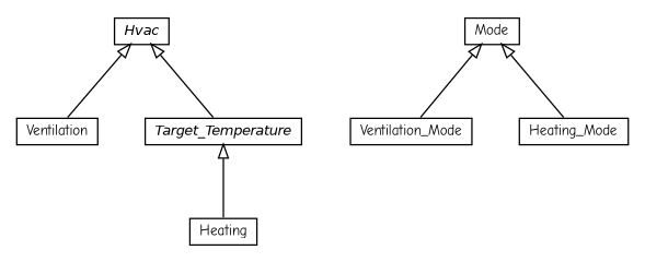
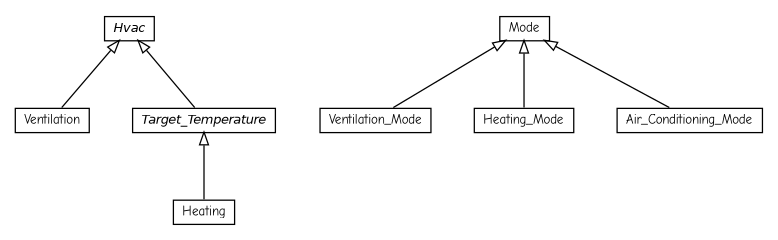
  digraph {
    fontname="Comic Neue"
    nodesep=0.25
    ranksep=0.5
    node [fontcolor=black fontname="Comic Neue" fontsize=10.0 shape=plaintext]
    edge [arrowtail=empty dir=back fontname="Comic Neue" fontsize=10 headport=p labelfontname=Helvetica labelfontsize=10 tailport=p]
    n1 [label=<<table title="org.universAAL.ontology.hvac.Ventilation" border="0" cellborder="1" cellspacing="0" cellpadding="2" port="p" href="./Ventilation.html"> 		<tr><td><table border="0" cellspacing="0" cellpadding="1"> <tr><td align="center" balign="center"> Ventilation </td></tr> 		</table></td></tr> 		</table>>]
    n2 [label=<<table title="org.universAAL.ontology.hvac.Ventilation_Mode" border="0" cellborder="1" cellspacing="0" cellpadding="2" port="p" href="./Ventilation_Mode.html"> 		<tr><td><table border="0" cellspacing="0" cellpadding="1"> <tr><td align="center" balign="center"> Ventilation_Mode </td></tr> 		</table></td></tr> 		</table>>]
    n3 [label=<<table title="org.universAAL.ontology.hvac.Heating_Mode" border="0" cellborder="1" cellspacing="0" cellpadding="2" port="p" href="./Heating_Mode.html"> 		<tr><td><table border="0" cellspacing="0" cellpadding="1"> <tr><td align="center" balign="center"> Heating_Mode </td></tr> 		</table></td></tr> 		</table>>]
    n4 [label=<<table title="org.universAAL.ontology.hvac.Heating" border="0" cellborder="1" cellspacing="0" cellpadding="2" port="p" href="./Heating.html"> 		<tr><td><table border="0" cellspacing="0" cellpadding="1"> <tr><td align="center" balign="center"> Heating </td></tr> 		</table></td></tr> 		</table>>]
    n5 [label=<<table title="org.universAAL.ontology.hvac.Mode" border="0" cellborder="1" cellspacing="0" cellpadding="2" port="p" href="./Mode.html"> 		<tr><td><table border="0" cellspacing="0" cellpadding="1"> <tr><td align="center" balign="center"> Mode </td></tr> 		</table></td></tr> 		</table>>]
+   n6 [label=<<table title="org.universAAL.ontology.hvac.Air_Conditioning_Mode" border="0" cellborder="1" cellspacing="0" cellpadding="2" port="p" href="./Air_Conditioning_Mode.html"> 		<tr><td><table border="0" cellspacing="0" cellpadding="1"> <tr><td align="center" balign="center"> Air_Conditioning_Mode </td></tr> 		</table></td></tr> 		</table>>]
    n7 [label=<<table title="org.universAAL.ontology.hvac.Hvac" border="0" cellborder="1" cellspacing="0" cellpadding="2" port="p" href="./Hvac.html"> 		<tr><td><table border="0" cellspacing="0" cellpadding="1"> <tr><td align="center" balign="center"><font face="Helvetica-Oblique"> Hvac </font></td></tr> 		</table></td></tr> 		</table>>]
    n8 [label=<<table title="org.universAAL.ontology.hvac.Target_Temperature" border="0" cellborder="1" cellspacing="0" cellpadding="2" port="p" href="./Target_Temperature.html"> 		<tr><td><table border="0" cellspacing="0" cellpadding="1"> <tr><td align="center" balign="center"><font face="Helvetica-Oblique"> Target_Temperature </font></td></tr> 		</table></td></tr> 		</table>>]
    n5 -> n2
    n5 -> n3
+   n5 -> n6
    n7 -> n1
    n7 -> n8
    n8 -> n4
  }
